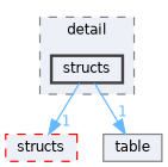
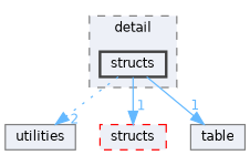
  digraph {
    compound=true
    node [color=grey50 fillcolor="#edf0f7" fontname=Helvetica fontsize=10 shape=box style=filled]
    edge [color=steelblue1 fontcolor=steelblue1 fontname=Helvetica fontsize=10 headlabel=1 labeldistance=1.5 labelfontname=Helvetica labelfontsize=10 style=solid]
    n1 [color=grey25 height=0.2 label=structs style="filled,bold" width=0.4]
+   n2 [height=0.2 label=utilities width=0.4]
    n3 [color=red height=0.2 label=structs style="filled,dashed" width=0.4]
    n4 [height=0.2 label=table width=0.4]
    subgraph cluster_1 {
      bgcolor="#edf0f7"
      fontname=Helvetica
      fontsize=10
      label=detail
      pencolor=grey50
      style="filled,dashed"
      n1
    }
+   n1 -> n2 [headlabel=2 style=dotted]
    n1 -> n3
    n1 -> n4
  }
